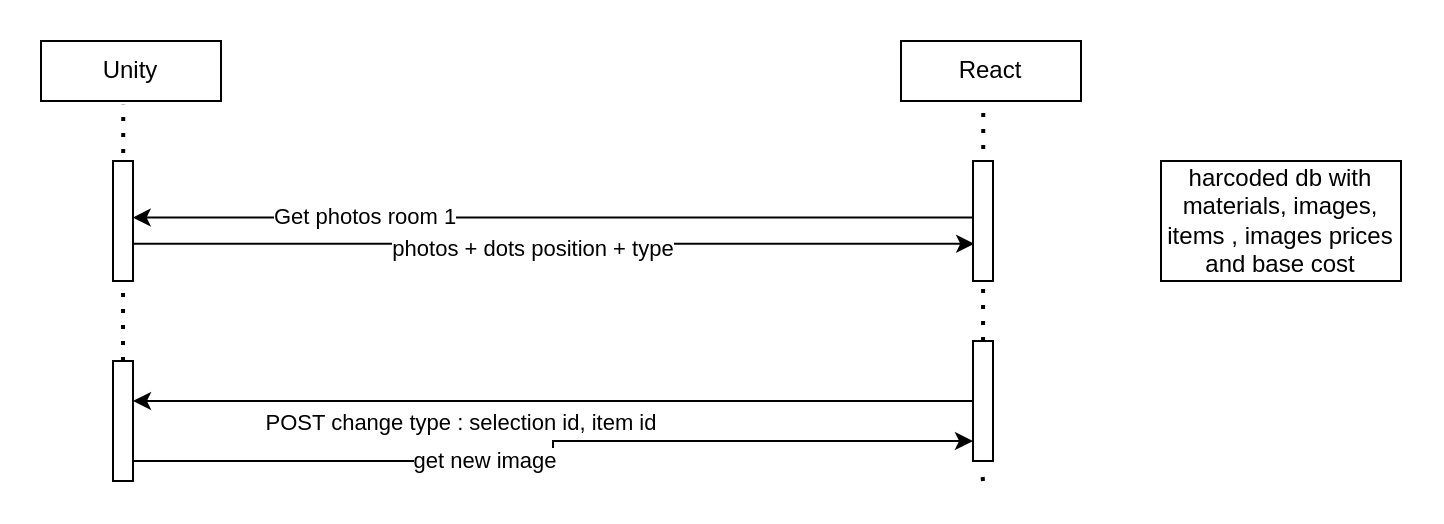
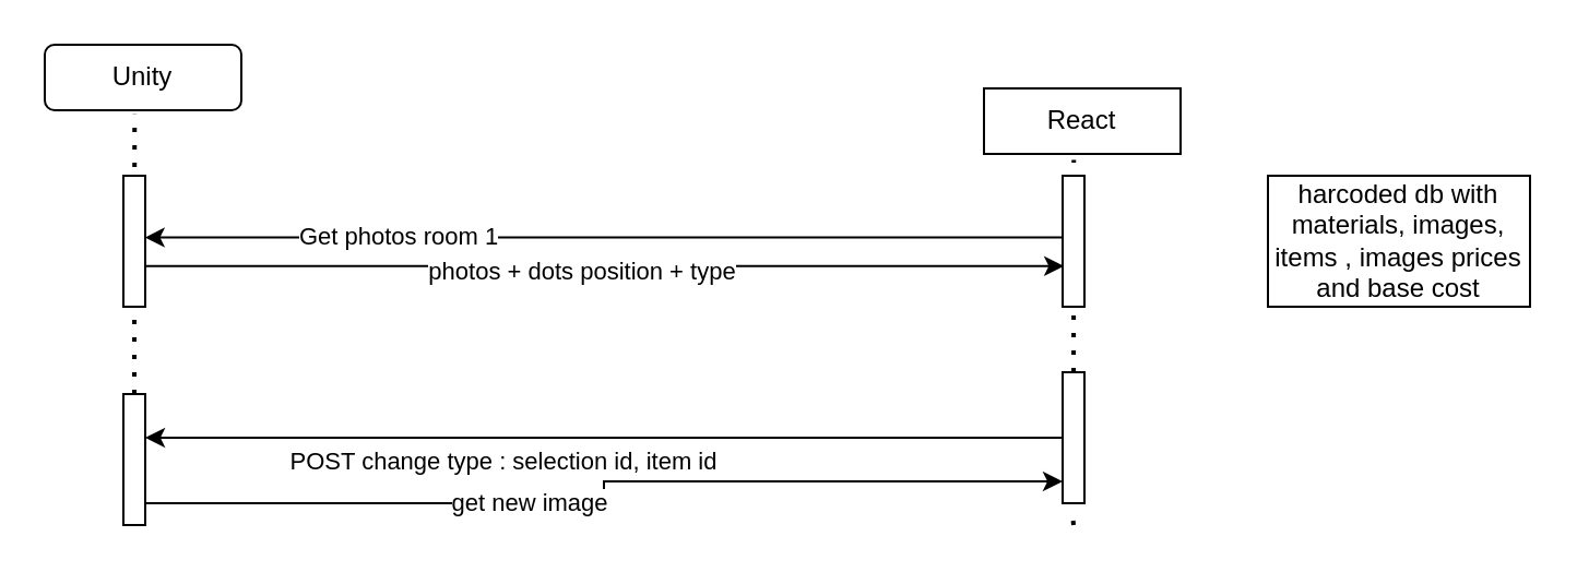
  <mxCell id="0" />
  <mxCell id="1" parent="0" />
- <mxCell id="2" value="React" style="rounded=0;whiteSpace=wrap;html=1;" vertex="1" parent="1"><mxGeometry x="450" y="20" width="90" height="30" as="geometry" /></mxCell>
- <mxCell id="3" value="Unity" style="rounded=0;whiteSpace=wrap;html=1;" vertex="1" parent="1"><mxGeometry x="20" y="20" width="90" height="30" as="geometry" /></mxCell>
+ <mxCell id="2" value="React" style="rounded=0;whiteSpace=wrap;html=1;" vertex="1" parent="1"><mxGeometry x="450" y="40" width="90" height="30" as="geometry" /></mxCell>
+ <mxCell id="3" value="Unity" style="whiteSpace=wrap;html=1;rounded=1;" vertex="1" parent="1"><mxGeometry x="20" y="20" width="90" height="30" as="geometry" /></mxCell>
  <mxCell id="4" value="" style="endArrow=none;dashed=1;html=1;dashPattern=1 3;strokeWidth=2;entryX=0.457;entryY=1.09;entryDx=0;entryDy=0;entryPerimeter=0;" edge="1" parent="1" source="14" target="2"><mxGeometry width="50" height="50" relative="1" as="geometry"><mxPoint x="491" y="240" as="sourcePoint" /><mxPoint x="520" y="50" as="targetPoint" /></mxGeometry></mxCell>
  <mxCell id="5" style="edgeStyle=orthogonalEdgeStyle;rounded=0;orthogonalLoop=1;jettySize=auto;html=1;entryX=0.983;entryY=0.471;entryDx=0;entryDy=0;entryPerimeter=0;" edge="1" parent="1" source="7" target="11"><mxGeometry relative="1" as="geometry"><mxPoint x="80" y="110" as="targetPoint" /><Array as="points"><mxPoint x="276" y="108" /></Array></mxGeometry></mxCell>
  <mxCell id="6" value="Get photos room 1" style="edgeLabel;html=1;align=center;verticalAlign=middle;resizable=0;points=[];" vertex="1" connectable="0" parent="5"><mxGeometry x="0.45" y="-1" relative="1" as="geometry"><mxPoint as="offset" /></mxGeometry></mxCell>
  <mxCell id="7" value="" style="rounded=0;whiteSpace=wrap;html=1;" vertex="1" parent="1"><mxGeometry x="486" y="80" width="10" height="60" as="geometry" /></mxCell>
  <mxCell id="8" value="" style="endArrow=none;dashed=1;html=1;dashPattern=1 3;strokeWidth=2;entryX=0.457;entryY=1.063;entryDx=0;entryDy=0;entryPerimeter=0;" edge="1" parent="1" target="3"><mxGeometry width="50" height="50" relative="1" as="geometry"><mxPoint x="61" y="180" as="sourcePoint" /><mxPoint x="80" y="60" as="targetPoint" /></mxGeometry></mxCell>
  <mxCell id="9" style="edgeStyle=orthogonalEdgeStyle;rounded=0;orthogonalLoop=1;jettySize=auto;html=1;entryX=0.06;entryY=0.69;entryDx=0;entryDy=0;entryPerimeter=0;" edge="1" parent="1" source="11" target="7"><mxGeometry relative="1" as="geometry"><Array as="points"><mxPoint x="276" y="121" /></Array></mxGeometry></mxCell>
  <mxCell id="10" value="photos + dots position + type" style="edgeLabel;html=1;align=center;verticalAlign=middle;resizable=0;points=[];" vertex="1" connectable="0" parent="9"><mxGeometry x="-0.054" y="-2" relative="1" as="geometry"><mxPoint as="offset" /></mxGeometry></mxCell>
  <mxCell id="11" value="" style="rounded=0;whiteSpace=wrap;html=1;" vertex="1" parent="1"><mxGeometry x="56" y="80" width="10" height="60" as="geometry" /></mxCell>
  <mxCell id="12" style="edgeStyle=orthogonalEdgeStyle;rounded=0;orthogonalLoop=1;jettySize=auto;html=1;" edge="1" parent="1" source="14" target="18"><mxGeometry relative="1" as="geometry"><mxPoint x="70" y="200" as="targetPoint" /><Array as="points"><mxPoint x="130" y="200" /><mxPoint x="130" y="200" /></Array></mxGeometry></mxCell>
  <mxCell id="13" value="POST change type : selection id, item id" style="edgeLabel;html=1;align=center;verticalAlign=middle;resizable=0;points=[];" vertex="1" connectable="0" parent="12"><mxGeometry x="0.817" y="1" relative="1" as="geometry"><mxPoint x="125.43" y="9" as="offset" /></mxGeometry></mxCell>
  <mxCell id="14" value="" style="rounded=0;whiteSpace=wrap;html=1;" vertex="1" parent="1"><mxGeometry x="486" y="170" width="10" height="60" as="geometry" /></mxCell>
  <mxCell id="15" value="" style="endArrow=none;dashed=1;html=1;dashPattern=1 3;strokeWidth=2;entryX=0.457;entryY=1.09;entryDx=0;entryDy=0;entryPerimeter=0;" edge="1" parent="1" target="14"><mxGeometry width="50" height="50" relative="1" as="geometry"><mxPoint x="491" y="240" as="sourcePoint" /><mxPoint x="491.13" y="52.7" as="targetPoint" /></mxGeometry></mxCell>
  <mxCell id="16" style="edgeStyle=orthogonalEdgeStyle;rounded=0;orthogonalLoop=1;jettySize=auto;html=1;" edge="1" parent="1" source="18" target="14"><mxGeometry relative="1" as="geometry"><Array as="points"><mxPoint x="276" y="230" /><mxPoint x="276" y="220" /></Array></mxGeometry></mxCell>
  <mxCell id="17" value="get new image" style="edgeLabel;html=1;align=center;verticalAlign=middle;resizable=0;points=[];" vertex="1" connectable="0" parent="16"><mxGeometry x="-0.188" y="1" relative="1" as="geometry"><mxPoint as="offset" /></mxGeometry></mxCell>
  <mxCell id="18" value="" style="rounded=0;whiteSpace=wrap;html=1;" vertex="1" parent="1"><mxGeometry x="56" y="180" width="10" height="60" as="geometry" /></mxCell>
  <mxCell id="19" value="harcoded db with materials, images, items , images prices and base cost" style="rounded=0;whiteSpace=wrap;html=1;" vertex="1" parent="1"><mxGeometry x="580" y="80" width="120" height="60" as="geometry" /></mxCell>
